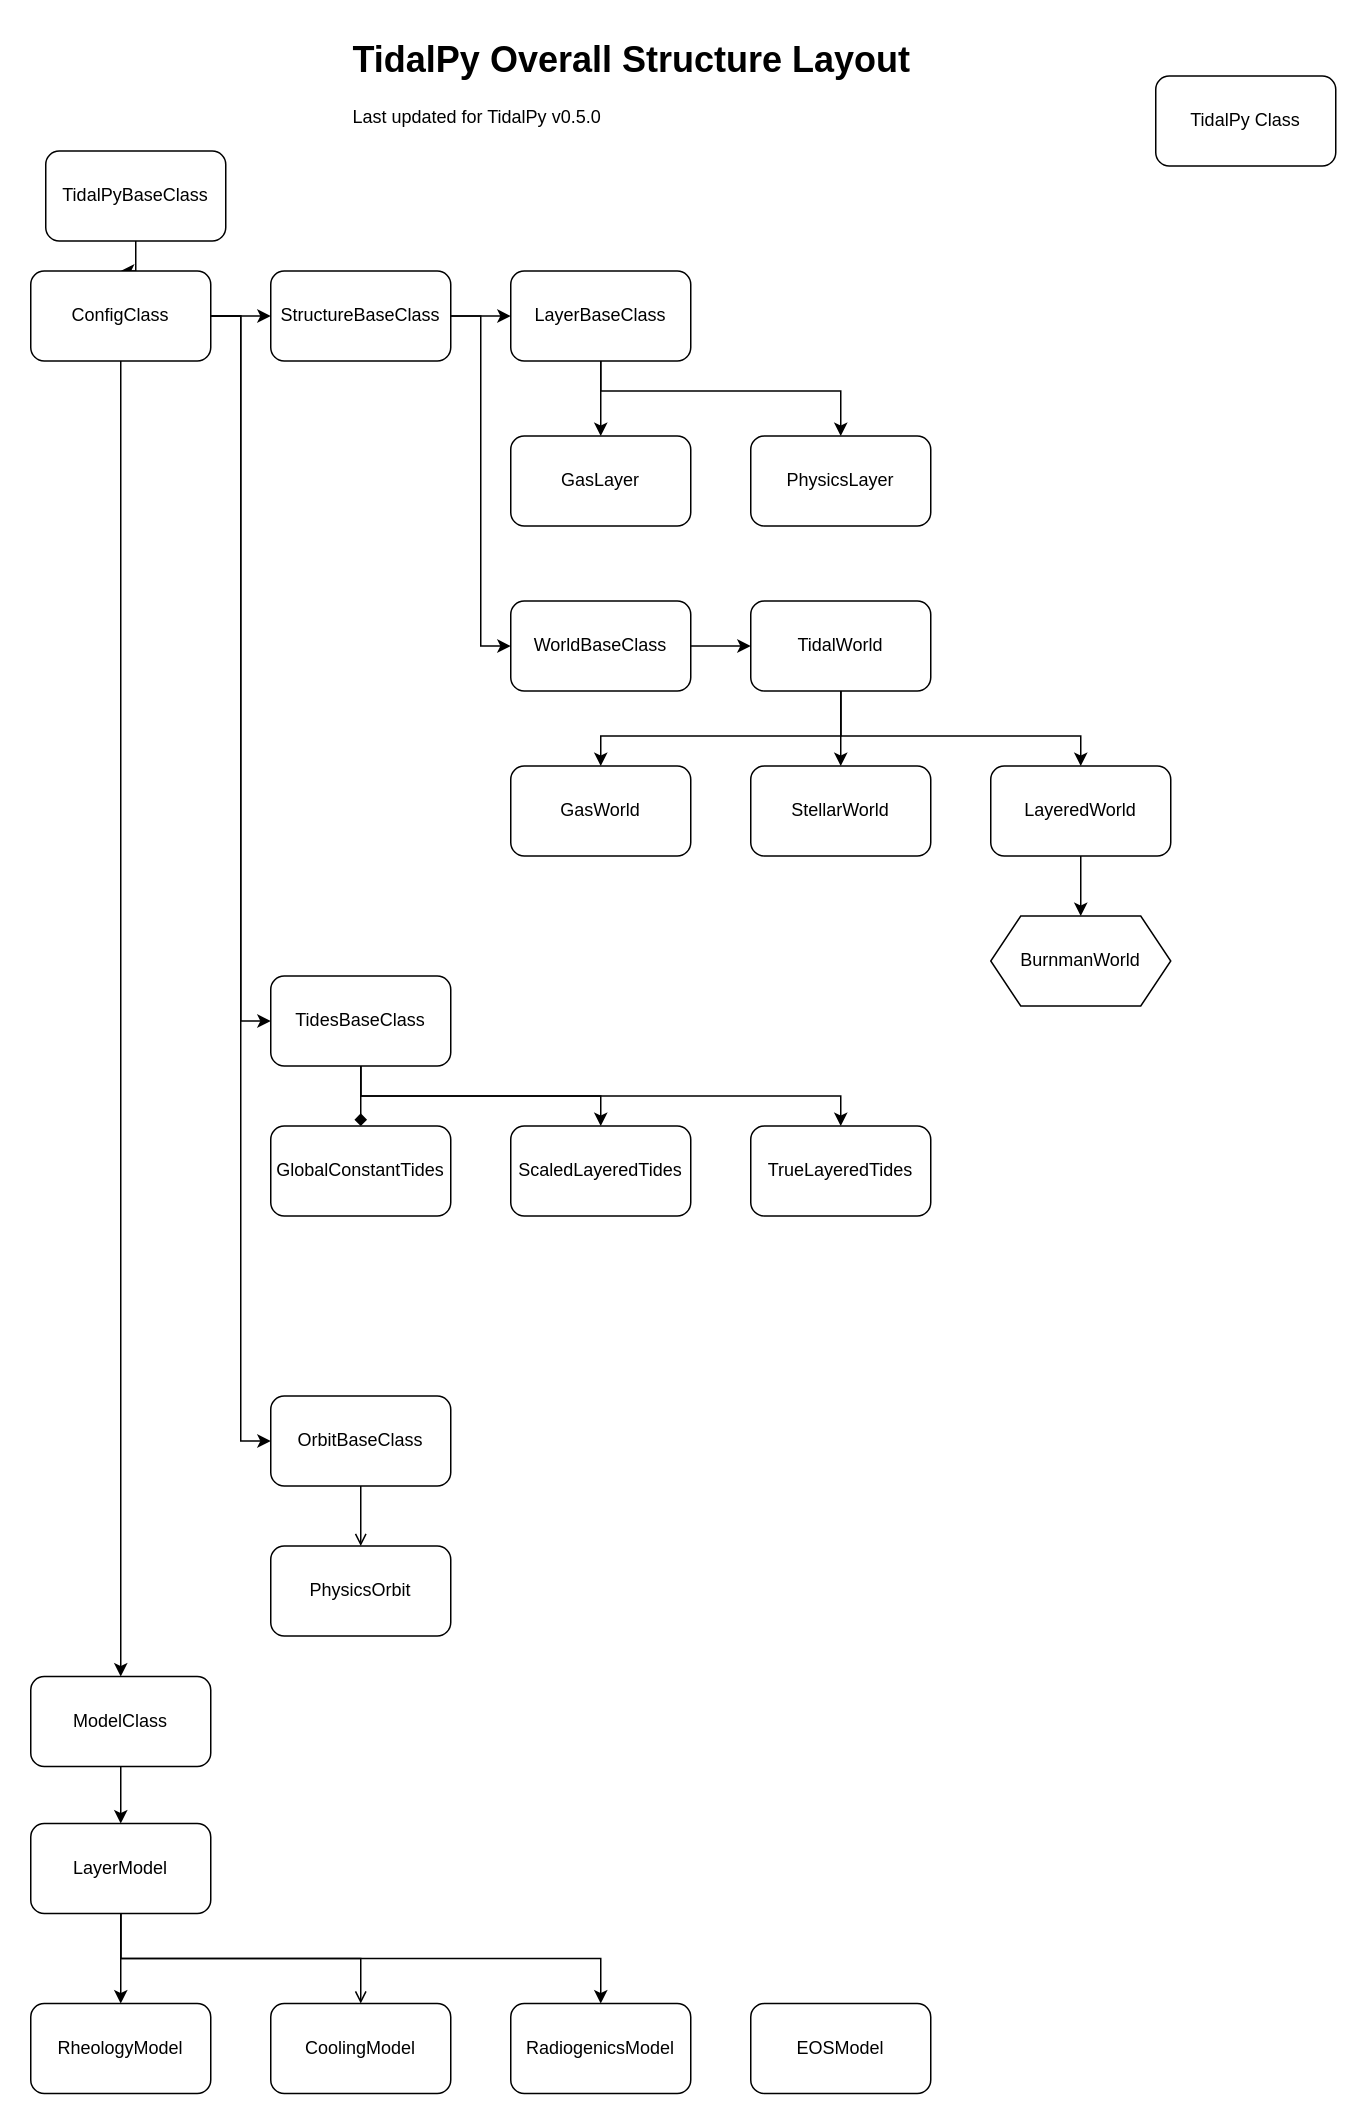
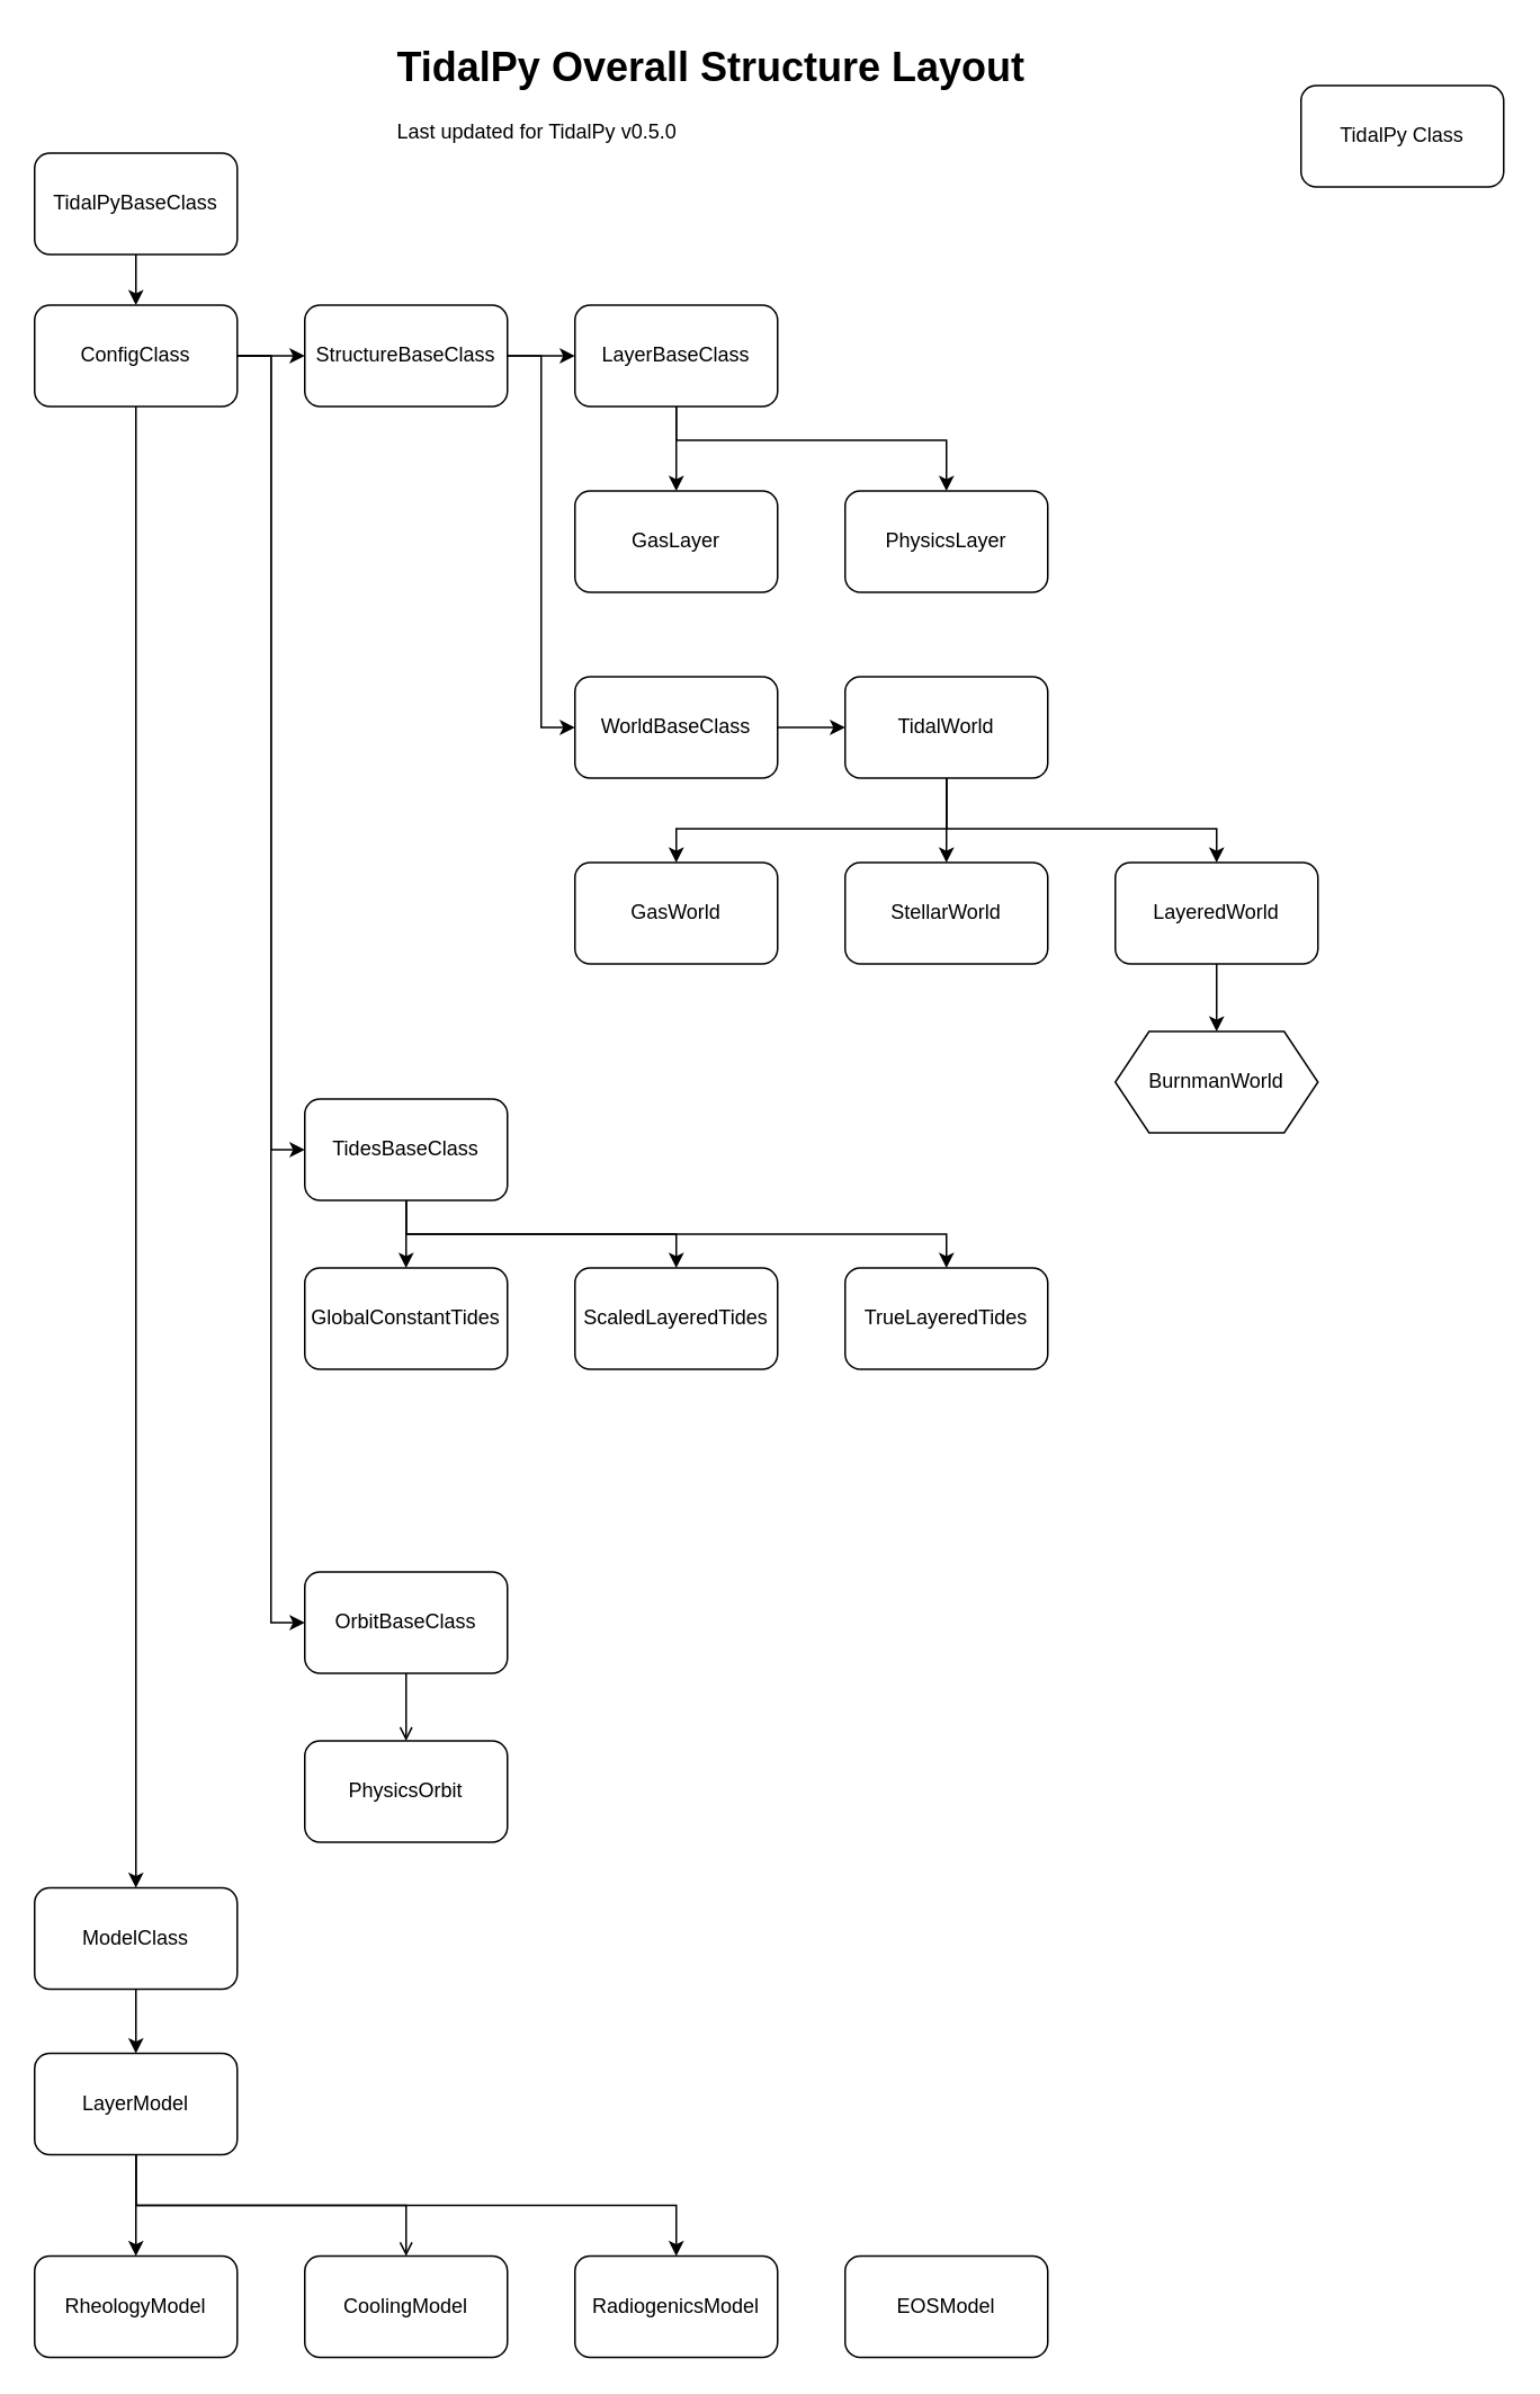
  <mxCell id="0" />
  <mxCell id="1" parent="0" />
  <mxCell id="2" style="edgeStyle=orthogonalEdgeStyle;rounded=0;orthogonalLoop=1;jettySize=auto;html=1;" edge="1" parent="1" source="3" target="8"><mxGeometry relative="1" as="geometry" /></mxCell>
- <mxCell id="3" value="TidalPyBaseClass" style="rounded=1;whiteSpace=wrap;html=1;" vertex="1" parent="1"><mxGeometry x="30" y="100" width="120" height="60" as="geometry" /></mxCell>
+ <mxCell id="3" value="TidalPyBaseClass" style="rounded=1;whiteSpace=wrap;html=1;" vertex="1" parent="1"><mxGeometry x="20" y="90" width="120" height="60" as="geometry" /></mxCell>
  <mxCell id="4" style="edgeStyle=orthogonalEdgeStyle;rounded=0;orthogonalLoop=1;jettySize=auto;html=1;" edge="1" parent="1" source="8" target="14"><mxGeometry relative="1" as="geometry" /></mxCell>
  <mxCell id="5" style="edgeStyle=orthogonalEdgeStyle;rounded=0;orthogonalLoop=1;jettySize=auto;html=1;entryX=0;entryY=0.5;entryDx=0;entryDy=0;" edge="1" parent="1" source="8" target="17"><mxGeometry relative="1" as="geometry" /></mxCell>
  <mxCell id="6" style="edgeStyle=orthogonalEdgeStyle;rounded=0;orthogonalLoop=1;jettySize=auto;html=1;entryX=0;entryY=0.5;entryDx=0;entryDy=0;" edge="1" parent="1" source="8" target="43"><mxGeometry relative="1" as="geometry"><Array as="points"><mxPoint x="160" y="210" /><mxPoint x="160" y="680" /></Array></mxGeometry></mxCell>
  <mxCell id="7" style="edgeStyle=orthogonalEdgeStyle;rounded=0;orthogonalLoop=1;jettySize=auto;html=1;entryX=0;entryY=0.5;entryDx=0;entryDy=0;" edge="1" parent="1" source="8" target="48"><mxGeometry relative="1" as="geometry"><Array as="points"><mxPoint x="160" y="210" /><mxPoint x="160" y="960" /></Array></mxGeometry></mxCell>
  <mxCell id="8" value="ConfigClass" style="rounded=1;whiteSpace=wrap;html=1;" vertex="1" parent="1"><mxGeometry x="20" y="180" width="120" height="60" as="geometry" /></mxCell>
  <mxCell id="9" style="edgeStyle=orthogonalEdgeStyle;rounded=0;orthogonalLoop=1;jettySize=auto;html=1;entryX=0.5;entryY=0;entryDx=0;entryDy=0;" edge="1" parent="1" source="12" target="35"><mxGeometry relative="1" as="geometry" /></mxCell>
  <mxCell id="10" style="edgeStyle=orthogonalEdgeStyle;rounded=0;orthogonalLoop=1;jettySize=auto;html=1;entryX=0.5;entryY=0;entryDx=0;entryDy=0;endArrow=open;" edge="1" parent="1" source="12" target="36"><mxGeometry relative="1" as="geometry"><Array as="points"><mxPoint x="80" y="1305" /><mxPoint x="240" y="1305" /></Array></mxGeometry></mxCell>
  <mxCell id="11" style="edgeStyle=orthogonalEdgeStyle;rounded=0;orthogonalLoop=1;jettySize=auto;html=1;entryX=0.5;entryY=0;entryDx=0;entryDy=0;" edge="1" parent="1" source="12" target="37"><mxGeometry relative="1" as="geometry"><Array as="points"><mxPoint x="80" y="1305" /><mxPoint x="400" y="1305" /></Array></mxGeometry></mxCell>
  <mxCell id="12" value="LayerModel" style="rounded=1;whiteSpace=wrap;html=1;" vertex="1" parent="1"><mxGeometry x="20" y="1215" width="120" height="60" as="geometry" /></mxCell>
  <mxCell id="13" style="edgeStyle=orthogonalEdgeStyle;rounded=0;orthogonalLoop=1;jettySize=auto;html=1;entryX=0.5;entryY=0;entryDx=0;entryDy=0;" edge="1" parent="1" source="14" target="12"><mxGeometry relative="1" as="geometry" /></mxCell>
  <mxCell id="14" value="ModelClass" style="rounded=1;whiteSpace=wrap;html=1;" vertex="1" parent="1"><mxGeometry x="20" y="1117" width="120" height="60" as="geometry" /></mxCell>
  <mxCell id="15" style="edgeStyle=orthogonalEdgeStyle;rounded=0;orthogonalLoop=1;jettySize=auto;html=1;" edge="1" parent="1" source="17" target="20"><mxGeometry relative="1" as="geometry" /></mxCell>
  <mxCell id="16" style="edgeStyle=orthogonalEdgeStyle;rounded=0;orthogonalLoop=1;jettySize=auto;html=1;entryX=0;entryY=0.5;entryDx=0;entryDy=0;" edge="1" parent="1" source="17" target="22"><mxGeometry relative="1" as="geometry" /></mxCell>
  <mxCell id="17" value="StructureBaseClass" style="rounded=1;whiteSpace=wrap;html=1;" vertex="1" parent="1"><mxGeometry x="180" y="180" width="120" height="60" as="geometry" /></mxCell>
  <mxCell id="18" style="edgeStyle=orthogonalEdgeStyle;rounded=0;orthogonalLoop=1;jettySize=auto;html=1;entryX=0.5;entryY=0;entryDx=0;entryDy=0;" edge="1" parent="1" source="20" target="23"><mxGeometry relative="1" as="geometry" /></mxCell>
  <mxCell id="19" style="edgeStyle=orthogonalEdgeStyle;rounded=0;orthogonalLoop=1;jettySize=auto;html=1;entryX=0.5;entryY=0;entryDx=0;entryDy=0;" edge="1" parent="1" source="20" target="24"><mxGeometry relative="1" as="geometry"><Array as="points"><mxPoint x="400" y="260" /><mxPoint x="560" y="260" /></Array></mxGeometry></mxCell>
  <mxCell id="20" value="LayerBaseClass" style="rounded=1;whiteSpace=wrap;html=1;" vertex="1" parent="1"><mxGeometry x="340" y="180" width="120" height="60" as="geometry" /></mxCell>
  <mxCell id="21" style="edgeStyle=orthogonalEdgeStyle;rounded=0;orthogonalLoop=1;jettySize=auto;html=1;entryX=0;entryY=0.5;entryDx=0;entryDy=0;" edge="1" parent="1" source="22" target="32"><mxGeometry relative="1" as="geometry" /></mxCell>
  <mxCell id="22" value="WorldBaseClass" style="rounded=1;whiteSpace=wrap;html=1;" vertex="1" parent="1"><mxGeometry x="340" y="400" width="120" height="60" as="geometry" /></mxCell>
  <mxCell id="23" value="GasLayer" style="rounded=1;whiteSpace=wrap;html=1;" vertex="1" parent="1"><mxGeometry x="340" y="290" width="120" height="60" as="geometry" /></mxCell>
  <mxCell id="24" value="PhysicsLayer" style="rounded=1;whiteSpace=wrap;html=1;" vertex="1" parent="1"><mxGeometry x="500" y="290" width="120" height="60" as="geometry" /></mxCell>
  <mxCell id="25" value="GasWorld" style="rounded=1;whiteSpace=wrap;html=1;" vertex="1" parent="1"><mxGeometry x="340" y="510" width="120" height="60" as="geometry" /></mxCell>
  <mxCell id="26" value="StellarWorld" style="rounded=1;whiteSpace=wrap;html=1;" vertex="1" parent="1"><mxGeometry x="500" y="510" width="120" height="60" as="geometry" /></mxCell>
  <mxCell id="27" style="edgeStyle=orthogonalEdgeStyle;rounded=0;orthogonalLoop=1;jettySize=auto;html=1;" edge="1" parent="1" source="28" target="33"><mxGeometry relative="1" as="geometry" /></mxCell>
  <mxCell id="28" value="LayeredWorld" style="rounded=1;whiteSpace=wrap;html=1;" vertex="1" parent="1"><mxGeometry x="660" y="510" width="120" height="60" as="geometry" /></mxCell>
  <mxCell id="29" style="edgeStyle=orthogonalEdgeStyle;rounded=0;orthogonalLoop=1;jettySize=auto;html=1;" edge="1" parent="1" source="32" target="26"><mxGeometry relative="1" as="geometry" /></mxCell>
  <mxCell id="30" style="edgeStyle=orthogonalEdgeStyle;rounded=0;orthogonalLoop=1;jettySize=auto;html=1;entryX=0.5;entryY=0;entryDx=0;entryDy=0;" edge="1" parent="1" source="32" target="25"><mxGeometry relative="1" as="geometry"><Array as="points"><mxPoint x="560" y="490" /><mxPoint x="400" y="490" /></Array></mxGeometry></mxCell>
  <mxCell id="31" style="edgeStyle=orthogonalEdgeStyle;rounded=0;orthogonalLoop=1;jettySize=auto;html=1;entryX=0.5;entryY=0;entryDx=0;entryDy=0;" edge="1" parent="1" source="32" target="28"><mxGeometry relative="1" as="geometry"><Array as="points"><mxPoint x="560" y="490" /><mxPoint x="720" y="490" /></Array></mxGeometry></mxCell>
  <mxCell id="32" value="TidalWorld" style="rounded=1;whiteSpace=wrap;html=1;" vertex="1" parent="1"><mxGeometry x="500" y="400" width="120" height="60" as="geometry" /></mxCell>
  <mxCell id="33" value="BurnmanWorld" style="shape=hexagon;perimeter=hexagonPerimeter2;whiteSpace=wrap;html=1;fixedSize=1;" vertex="1" parent="1"><mxGeometry x="660" y="610" width="120" height="60" as="geometry" /></mxCell>
  <mxCell id="34" value="TidalPy Class" style="rounded=1;whiteSpace=wrap;html=1;" vertex="1" parent="1"><mxGeometry x="770" y="50" width="120" height="60" as="geometry" /></mxCell>
  <mxCell id="35" value="RheologyModel" style="rounded=1;whiteSpace=wrap;html=1;" vertex="1" parent="1"><mxGeometry x="20" y="1335" width="120" height="60" as="geometry" /></mxCell>
  <mxCell id="36" value="CoolingModel" style="rounded=1;whiteSpace=wrap;html=1;" vertex="1" parent="1"><mxGeometry x="180" y="1335" width="120" height="60" as="geometry" /></mxCell>
  <mxCell id="37" value="RadiogenicsModel" style="rounded=1;whiteSpace=wrap;html=1;" vertex="1" parent="1"><mxGeometry x="340" y="1335" width="120" height="60" as="geometry" /></mxCell>
  <mxCell id="38" value="EOSModel" style="rounded=1;whiteSpace=wrap;html=1;" vertex="1" parent="1"><mxGeometry x="500" y="1335" width="120" height="60" as="geometry" /></mxCell>
  <mxCell id="39" value="&lt;h1&gt;TidalPy Overall Structure Layout&lt;br&gt;&lt;/h1&gt;&lt;p&gt;Last updated for TidalPy v0.5.0&lt;br&gt;&lt;/p&gt;" style="text;html=1;strokeColor=none;fillColor=none;spacing=5;spacingTop=-20;whiteSpace=wrap;overflow=hidden;rounded=0;" vertex="1" parent="1"><mxGeometry x="230" y="20" width="420" height="80" as="geometry" /></mxCell>
- <mxCell id="40" style="edgeStyle=orthogonalEdgeStyle;rounded=0;orthogonalLoop=1;jettySize=auto;html=1;endArrow=diamond;" edge="1" parent="1" source="43" target="44"><mxGeometry relative="1" as="geometry" /></mxCell>
+ <mxCell id="40" style="edgeStyle=orthogonalEdgeStyle;rounded=0;orthogonalLoop=1;jettySize=auto;html=1;" edge="1" parent="1" source="43" target="44"><mxGeometry relative="1" as="geometry" /></mxCell>
  <mxCell id="41" style="edgeStyle=orthogonalEdgeStyle;rounded=0;orthogonalLoop=1;jettySize=auto;html=1;entryX=0.5;entryY=0;entryDx=0;entryDy=0;" edge="1" parent="1" source="43" target="45"><mxGeometry relative="1" as="geometry"><Array as="points"><mxPoint x="240" y="730" /><mxPoint x="400" y="730" /></Array></mxGeometry></mxCell>
  <mxCell id="42" style="edgeStyle=orthogonalEdgeStyle;rounded=0;orthogonalLoop=1;jettySize=auto;html=1;" edge="1" parent="1" source="43" target="46"><mxGeometry relative="1" as="geometry"><Array as="points"><mxPoint x="240" y="730" /><mxPoint x="560" y="730" /></Array></mxGeometry></mxCell>
  <mxCell id="43" value="TidesBaseClass" style="rounded=1;whiteSpace=wrap;html=1;" vertex="1" parent="1"><mxGeometry x="180" y="650" width="120" height="60" as="geometry" /></mxCell>
  <mxCell id="44" value="GlobalConstantTides" style="rounded=1;whiteSpace=wrap;html=1;" vertex="1" parent="1"><mxGeometry x="180" y="750" width="120" height="60" as="geometry" /></mxCell>
  <mxCell id="45" value="ScaledLayeredTides" style="rounded=1;whiteSpace=wrap;html=1;" vertex="1" parent="1"><mxGeometry x="340" y="750" width="120" height="60" as="geometry" /></mxCell>
  <mxCell id="46" value="TrueLayeredTides" style="rounded=1;whiteSpace=wrap;html=1;" vertex="1" parent="1"><mxGeometry x="500" y="750" width="120" height="60" as="geometry" /></mxCell>
  <mxCell id="47" style="edgeStyle=orthogonalEdgeStyle;rounded=0;orthogonalLoop=1;jettySize=auto;html=1;endArrow=open;" edge="1" parent="1" source="48" target="49"><mxGeometry relative="1" as="geometry" /></mxCell>
  <mxCell id="48" value="OrbitBaseClass" style="rounded=1;whiteSpace=wrap;html=1;" vertex="1" parent="1"><mxGeometry x="180" y="930" width="120" height="60" as="geometry" /></mxCell>
  <mxCell id="49" value="PhysicsOrbit" style="rounded=1;whiteSpace=wrap;html=1;" vertex="1" parent="1"><mxGeometry x="180" y="1030" width="120" height="60" as="geometry" /></mxCell>
